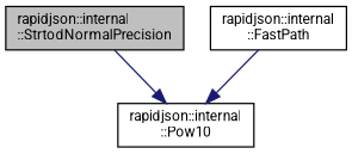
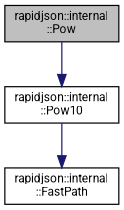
  digraph {
    fontname=Roboto
    rankdir=TB
    node [color=black fillcolor=white fontname=Roboto fontsize=10 shape=record style=filled]
    edge [color=midnightblue fontname=Roboto fontsize=10 labelfontname=Helvetica labelfontsize=10 style=solid]
-   n1 [fillcolor=grey75 fontcolor=black height=0.2 label="rapidjson::internal\l::StrtodNormalPrecision" width=0.4]
+   n1 [fillcolor=grey75 fontcolor=black height=0.2 label="rapidjson::internal\l::Pow" width=0.4]
    n2 [height=0.2 label="rapidjson::internal\l::Pow10" width=0.4]
    n3 [height=0.2 label="rapidjson::internal\l::FastPath" width=0.4]
    n1 -> n2
-   n3 -> n2
+   n2 -> n3
  }
